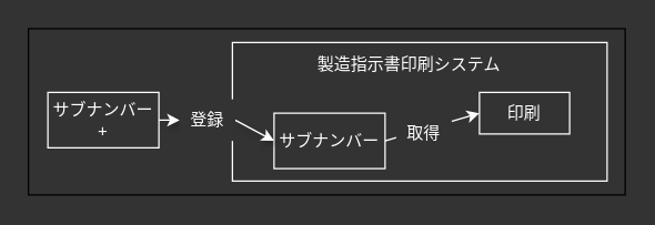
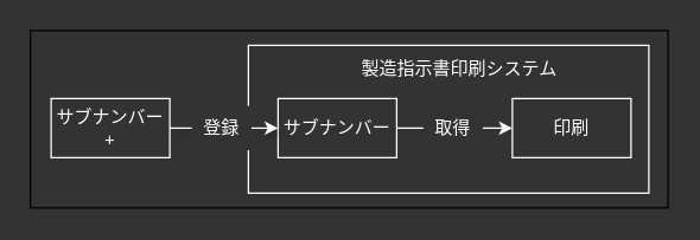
  <mxCell id="0" />
  <mxCell id="1" parent="0" />
  <mxCell id="2" value="" style="rounded=0;whiteSpace=wrap;html=1;fillStyle=solid;fillColor=#333333;fontColor=#FFFFFF;" parent="1" vertex="1"><mxGeometry x="20" y="20" width="430" height="120" as="geometry" /></mxCell>
  <mxCell id="3" value="" style="rounded=0;whiteSpace=wrap;html=1;fillStyle=solid;fillColor=#333333;fontColor=#FFFFFF;strokeColor=#FFFFFF;" vertex="1" parent="1"><mxGeometry x="167" y="30" width="270" height="100" as="geometry" /></mxCell>
  <mxCell id="4" value="サブナンバー+" style="rounded=0;labelBackgroundColor=none;whiteSpace=wrap;fillStyle=solid;fillColor=#333333;fontColor=#FFFFFF;strokeColor=#FFFFFF;" parent="1" vertex="1"><mxGeometry x="34" y="66" width="80" height="40" as="geometry" /></mxCell>
  <mxCell id="5" value="" style="edgeStyle=none;html=1;entryX=0;entryY=0.5;entryDx=0;entryDy=0;exitX=1;exitY=0.5;exitDx=0;exitDy=0;labelBackgroundColor=none;fontColor=#FFFFFF;strokeColor=#FFFFFF;" parent="1" source="6" target="7" edge="1"><mxGeometry relative="1" as="geometry"><mxPoint x="327" y="270" as="sourcePoint" /></mxGeometry></mxCell>
- <mxCell id="6" value="サブナンバー" style="rounded=0;whiteSpace=wrap;strokeColor=#FFFFFF;fillStyle=solid;fillColor=#333333;fontColor=#FFFFFF;" parent="1" vertex="1"><mxGeometry x="197" y="81" width="80" height="40" as="geometry" /></mxCell>
- <mxCell id="7" value="印刷" style="rounded=0;whiteSpace=wrap;strokeColor=#FFFFFF;fillStyle=solid;fillColor=#333333;fontColor=#FFFFFF;" parent="1" vertex="1"><mxGeometry x="345" y="66" width="65" height="30" as="geometry" /></mxCell>
- <mxCell id="8" value="製造指示書印刷システム" style="text;html=1;strokeColor=none;fillColor=none;align=center;verticalAlign=middle;whiteSpace=wrap;rounded=0;fontColor=#FFFFFF;" parent="1" vertex="1"><mxGeometry x="226" y="36" width="137" height="20" as="geometry" /></mxCell>
- <mxCell id="9" value="取得" style="text;html=1;strokeColor=none;fillColor=#333333;align=center;verticalAlign=middle;whiteSpace=wrap;rounded=0;fontColor=#FFFFFF;labelBackgroundColor=#333333;" parent="1" vertex="1"><mxGeometry x="285" y="81" width="40" height="30" as="geometry" /></mxCell>
+ <mxCell id="6" value="サブナンバー" style="rounded=0;whiteSpace=wrap;strokeColor=#FFFFFF;fillStyle=solid;fillColor=#333333;fontColor=#FFFFFF;" parent="1" vertex="1"><mxGeometry x="187" y="66" width="80" height="40" as="geometry" /></mxCell>
+ <mxCell id="7" value="印刷" style="rounded=0;whiteSpace=wrap;strokeColor=#FFFFFF;fillStyle=solid;fillColor=#333333;fontColor=#FFFFFF;" parent="1" vertex="1"><mxGeometry x="345" y="66" width="80" height="40" as="geometry" /></mxCell>
+ <mxCell id="8" value="製造指示書印刷システム" style="text;html=1;strokeColor=none;fillColor=none;align=center;verticalAlign=middle;whiteSpace=wrap;rounded=0;fontColor=#FFFFFF;" parent="1" vertex="1"><mxGeometry x="241" y="36" width="137" height="20" as="geometry" /></mxCell>
+ <mxCell id="9" value="取得" style="text;html=1;strokeColor=none;fillColor=#333333;align=center;verticalAlign=middle;whiteSpace=wrap;rounded=0;fontColor=#FFFFFF;labelBackgroundColor=#333333;" parent="1" vertex="1"><mxGeometry x="285" y="71" width="40" height="30" as="geometry" /></mxCell>
  <mxCell id="10" value="" style="edgeStyle=none;curved=1;html=1;exitX=1;exitY=0.5;exitDx=0;exitDy=0;entryX=0;entryY=0.5;entryDx=0;entryDy=0;strokeColor=#FFFFFF;labelBackgroundColor=#333333;shadow=1;startArrow=none;" parent="1" source="12" target="6" edge="1"><mxGeometry relative="1" as="geometry"><mxPoint x="187" y="60" as="targetPoint" /><Array as="points" /></mxGeometry></mxCell>
- <mxCell id="11" value="" style="edgeStyle=none;curved=1;html=1;exitX=1;exitY=0.5;exitDx=0;exitDy=0;entryX=0;entryY=0.5;entryDx=0;entryDy=0;strokeColor=#FFFFFF;labelBackgroundColor=#333333;shadow=1;endArrow=classic;" edge="1" parent="1" source="4" target="12"><mxGeometry relative="1" as="geometry"><mxPoint x="187" y="86" as="targetPoint" /><Array as="points" /><mxPoint x="97" y="86" as="sourcePoint" /></mxGeometry></mxCell>
+ <mxCell id="11" value="" style="edgeStyle=none;curved=1;html=1;exitX=1;exitY=0.5;exitDx=0;exitDy=0;entryX=0;entryY=0.5;entryDx=0;entryDy=0;strokeColor=#FFFFFF;labelBackgroundColor=#333333;shadow=1;endArrow=none;" edge="1" parent="1" source="4" target="12"><mxGeometry relative="1" as="geometry"><mxPoint x="187" y="86" as="targetPoint" /><Array as="points" /><mxPoint x="97" y="86" as="sourcePoint" /></mxGeometry></mxCell>
  <mxCell id="12" value="登録" style="text;strokeColor=none;fillColor=#333333;align=center;verticalAlign=middle;whiteSpace=wrap;rounded=0;fontColor=#FFFFFF;labelBackgroundColor=#333333;fillStyle=solid;" parent="1" vertex="1"><mxGeometry x="129" y="71" width="40" height="30" as="geometry" /></mxCell>
